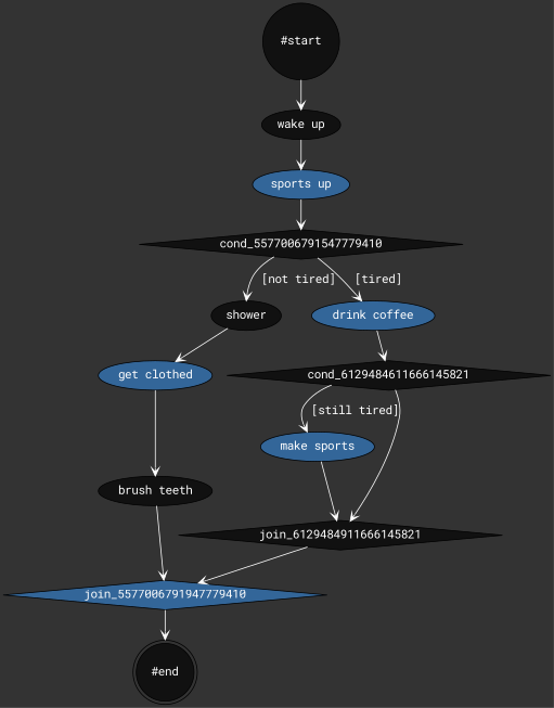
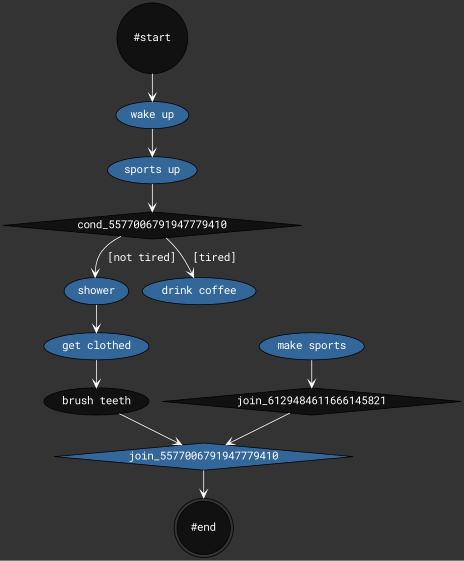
  digraph {
    bgcolor="#333333"
    fontname="Roboto Mono"
    node [fillcolor="#336699" fontcolor=white fontname="Roboto Mono" shape=oval style=filled]
    edge [arrowhead=open color=white fontcolor=white fontname="Roboto Mono" splines=curved]
    "#start" [fillcolor="#111111" height=0.3 shape=circle]
-   "wake up" [fillcolor="#111111"]
+   "wake up"
    n3 [label="sports up"]
-   cond_5577006791947779410 [fillcolor="#111111" shape=diamond label=cond_5577006791547779410]
-   shower [fillcolor="#111111"]
+   cond_5577006791947779410 [fillcolor="#111111" shape=diamond]
+   shower
    "drink coffee"
    "get clothed"
-   cond_6129484611666145821 [fillcolor="#111111" shape=diamond]
    "brush teeth" [fillcolor="#111111"]
    join_5577006791947779410 [shape=diamond]
    "#end" [fillcolor="#111111" height=0.3 shape=doublecircle]
    "make sports"
-   join_6129484611666145821 [fillcolor="#111111" shape=diamond label=join_6129484911666145821]
+   join_6129484611666145821 [fillcolor="#111111" shape=diamond]
    "#start" -> "wake up"
    "wake up" -> n3
    n3 -> cond_5577006791947779410
    cond_5577006791947779410 -> shower [label=" [not tired]"]
    cond_5577006791947779410 -> "drink coffee" [label=" [tired]"]
    shower -> "get clothed"
-   "drink coffee" -> cond_6129484611666145821
    "get clothed" -> "brush teeth"
-   cond_6129484611666145821 -> "make sports" [label=" [still tired]"]
-   cond_6129484611666145821 -> join_6129484611666145821
    "brush teeth" -> join_5577006791947779410
    join_5577006791947779410 -> "#end"
    "make sports" -> join_6129484611666145821
    join_6129484611666145821 -> join_5577006791947779410
  }
